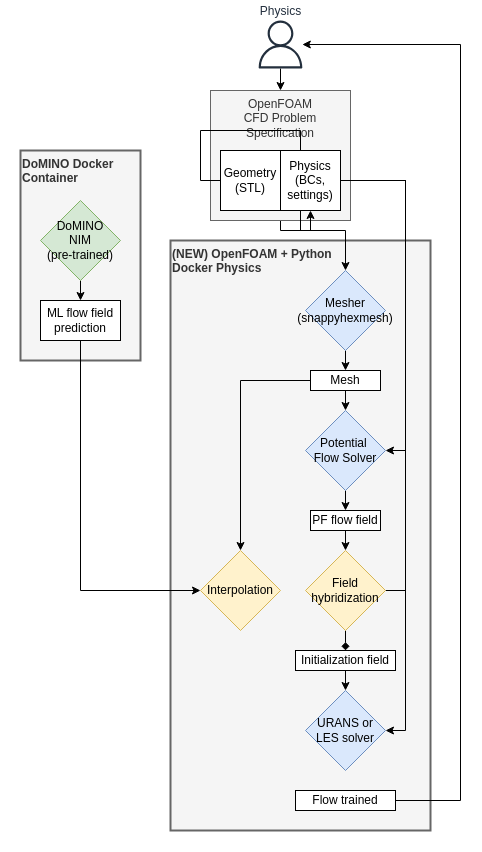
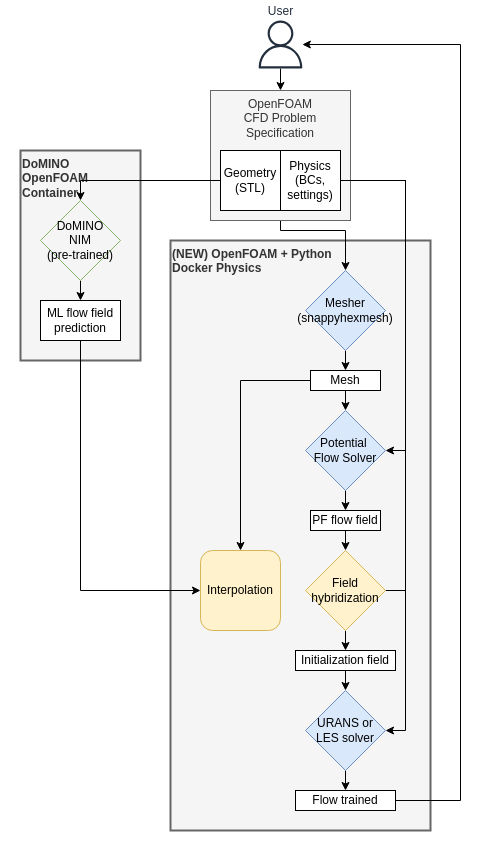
  <mxCell id="0" />
  <mxCell id="1" parent="0" />
  <mxCell id="2" style="edgeStyle=orthogonalEdgeStyle;rounded=0;orthogonalLoop=1;jettySize=auto;html=1;entryX=0.5;entryY=0;entryDx=0;entryDy=0;" edge="1" parent="1" source="3" target="11"><mxGeometry relative="1" as="geometry" /></mxCell>
- <mxCell id="3" value="Physics" style="sketch=0;outlineConnect=0;fontColor=#232F3E;gradientColor=none;fillColor=#232F3D;strokeColor=none;dashed=0;verticalLabelPosition=top;verticalAlign=bottom;align=center;fontSize=12;fontStyle=0;aspect=fixed;pointerEvents=1;shape=mxgraph.aws4.user;html=1;labelPosition=center;" vertex="1" parent="1"><mxGeometry x="256" y="20" width="48" height="48" as="geometry" /></mxCell>
+ <mxCell id="3" value="User" style="sketch=0;outlineConnect=0;fontColor=#232F3E;gradientColor=none;fillColor=#232F3D;strokeColor=none;dashed=0;verticalLabelPosition=top;verticalAlign=bottom;align=center;fontSize=12;fontStyle=0;aspect=fixed;pointerEvents=1;shape=mxgraph.aws4.user;html=1;labelPosition=center;" vertex="1" parent="1"><mxGeometry x="256" y="20" width="48" height="48" as="geometry" /></mxCell>
  <mxCell id="4" value="&lt;b&gt;(NEW) OpenFOAM + Python&amp;nbsp;&lt;/b&gt;&lt;div&gt;&lt;b&gt;Docker Physics&lt;/b&gt;&lt;/div&gt;" style="rounded=0;whiteSpace=wrap;html=1;fillColor=#f5f5f5;strokeColor=#666666;align=left;verticalAlign=top;strokeWidth=2;fontColor=#333333;" vertex="1" parent="1"><mxGeometry x="170" y="240" width="260" height="590" as="geometry" /></mxCell>
- <mxCell id="5" value="&lt;b&gt;DoMINO Docker&amp;nbsp;&lt;/b&gt;&lt;div&gt;&lt;b&gt;Container&lt;/b&gt;&lt;/div&gt;" style="rounded=0;whiteSpace=wrap;html=1;fillColor=#f5f5f5;strokeColor=#666666;align=left;verticalAlign=top;fontColor=#333333;strokeWidth=2;" vertex="1" parent="1"><mxGeometry x="20" y="150" width="120" height="210" as="geometry" /></mxCell>
+ <mxCell id="5" value="&lt;b&gt;DoMINO OpenFOAM&amp;nbsp;&lt;/b&gt;&lt;div&gt;&lt;b&gt;Container&lt;/b&gt;&lt;/div&gt;" style="rounded=0;whiteSpace=wrap;html=1;fillColor=#f5f5f5;strokeColor=#666666;align=left;verticalAlign=top;fontColor=#333333;strokeWidth=2;" vertex="1" parent="1"><mxGeometry x="20" y="150" width="120" height="210" as="geometry" /></mxCell>
  <mxCell id="6" style="edgeStyle=orthogonalEdgeStyle;rounded=0;orthogonalLoop=1;jettySize=auto;html=1;exitX=0.5;exitY=1;exitDx=0;exitDy=0;entryX=0.5;entryY=0;entryDx=0;entryDy=0;" edge="1" parent="1" source="7" target="9"><mxGeometry relative="1" as="geometry" /></mxCell>
- <mxCell id="7" value="DoMINO&lt;div&gt;NIM&lt;/div&gt;&lt;div&gt;(pre-trained)&lt;/div&gt;" style="rhombus;whiteSpace=wrap;html=1;labelBackgroundColor=none;fillColor=#d5e8d4;strokeColor=#82b366;" vertex="1" parent="1"><mxGeometry x="40" y="200" width="80" height="80" as="geometry" /></mxCell>
+ <mxCell id="7" value="DoMINO&lt;div&gt;NIM&lt;/div&gt;&lt;div&gt;(pre-trained)&lt;/div&gt;" style="rhombus;whiteSpace=wrap;html=1;labelBackgroundColor=none;fillColor=#f5f5f5;strokeColor=#82b366;" vertex="1" parent="1"><mxGeometry x="40" y="200" width="80" height="80" as="geometry" /></mxCell>
  <mxCell id="8" style="edgeStyle=orthogonalEdgeStyle;rounded=0;orthogonalLoop=1;jettySize=auto;html=1;exitX=0.5;exitY=1;exitDx=0;exitDy=0;entryX=0;entryY=0.5;entryDx=0;entryDy=0;" edge="1" parent="1" source="9" target="33"><mxGeometry relative="1" as="geometry" /></mxCell>
  <mxCell id="9" value="ML flow field&lt;div&gt;prediction&lt;/div&gt;" style="rounded=0;whiteSpace=wrap;html=1;" vertex="1" parent="1"><mxGeometry x="40" y="300" width="80" height="40" as="geometry" /></mxCell>
  <mxCell id="10" style="edgeStyle=orthogonalEdgeStyle;rounded=0;orthogonalLoop=1;jettySize=auto;html=1;exitX=0.5;exitY=1;exitDx=0;exitDy=0;entryX=0.5;entryY=0;entryDx=0;entryDy=0;" edge="1" parent="1" source="11" target="19"><mxGeometry relative="1" as="geometry"><Array as="points"><mxPoint x="280" y="230" /><mxPoint x="345" y="230" /></Array></mxGeometry></mxCell>
  <mxCell id="11" value="&lt;span style=&quot;text-wrap-mode: nowrap;&quot;&gt;OpenFOAM&lt;/span&gt;&lt;div style=&quot;text-wrap-mode: nowrap;&quot;&gt;CFD Problem&lt;/div&gt;&lt;div style=&quot;text-wrap-mode: nowrap;&quot;&gt;Specification&lt;/div&gt;" style="rounded=0;whiteSpace=wrap;html=1;verticalAlign=top;fillColor=#f5f5f5;fontColor=#333333;strokeColor=#666666;" vertex="1" parent="1"><mxGeometry x="210" y="90" width="140" height="130" as="geometry" /></mxCell>
- <mxCell id="12" style="edgeStyle=orthogonalEdgeStyle;rounded=0;orthogonalLoop=1;jettySize=auto;html=1;exitX=0;exitY=0.5;exitDx=0;exitDy=0;" edge="1" parent="1" source="13" target="17"><mxGeometry relative="1" as="geometry" /></mxCell>
+ <mxCell id="12" style="edgeStyle=orthogonalEdgeStyle;rounded=0;orthogonalLoop=1;jettySize=auto;html=1;exitX=0;exitY=0.5;exitDx=0;exitDy=0;entryX=0.5;entryY=0;entryDx=0;entryDy=0;" edge="1" parent="1" source="13" target="7"><mxGeometry relative="1" as="geometry" /></mxCell>
  <mxCell id="13" value="Geometry&lt;div&gt;(STL)&lt;/div&gt;" style="rounded=0;whiteSpace=wrap;html=1;" vertex="1" parent="1"><mxGeometry x="220" y="150" width="60" height="60" as="geometry" /></mxCell>
  <mxCell id="14" style="edgeStyle=orthogonalEdgeStyle;rounded=0;orthogonalLoop=1;jettySize=auto;html=1;exitX=1;exitY=0.5;exitDx=0;exitDy=0;entryX=1;entryY=0.5;entryDx=0;entryDy=0;" edge="1" parent="1" source="17" target="24"><mxGeometry relative="1" as="geometry" /></mxCell>
  <mxCell id="15" style="edgeStyle=orthogonalEdgeStyle;rounded=0;orthogonalLoop=1;jettySize=auto;html=1;exitX=1;exitY=0.5;exitDx=0;exitDy=0;entryX=1;entryY=0.5;entryDx=0;entryDy=0;endArrow=none;" edge="1" parent="1" source="17" target="26"><mxGeometry relative="1" as="geometry" /></mxCell>
  <mxCell id="16" style="edgeStyle=orthogonalEdgeStyle;rounded=0;orthogonalLoop=1;jettySize=auto;html=1;exitX=1;exitY=0.5;exitDx=0;exitDy=0;entryX=1;entryY=0.5;entryDx=0;entryDy=0;" edge="1" parent="1" source="17" target="32"><mxGeometry relative="1" as="geometry" /></mxCell>
  <mxCell id="17" value="Physics (BCs, settings)" style="rounded=0;whiteSpace=wrap;html=1;" vertex="1" parent="1"><mxGeometry x="280" y="150" width="60" height="60" as="geometry" /></mxCell>
  <mxCell id="18" style="edgeStyle=orthogonalEdgeStyle;rounded=0;orthogonalLoop=1;jettySize=auto;html=1;exitX=0.5;exitY=1;exitDx=0;exitDy=0;entryX=0.5;entryY=0;entryDx=0;entryDy=0;" edge="1" parent="1" source="19" target="22"><mxGeometry relative="1" as="geometry" /></mxCell>
  <mxCell id="19" value="Mesher&lt;div&gt;(snappyhexmesh)&lt;/div&gt;" style="rhombus;whiteSpace=wrap;html=1;fillColor=#dae8fc;strokeColor=#6c8ebf;" vertex="1" parent="1"><mxGeometry x="305" y="270" width="80" height="80" as="geometry" /></mxCell>
  <mxCell id="20" style="edgeStyle=orthogonalEdgeStyle;rounded=0;orthogonalLoop=1;jettySize=auto;html=1;exitX=0.5;exitY=1;exitDx=0;exitDy=0;entryX=0.5;entryY=0;entryDx=0;entryDy=0;" edge="1" parent="1" source="22" target="24"><mxGeometry relative="1" as="geometry" /></mxCell>
  <mxCell id="21" style="edgeStyle=orthogonalEdgeStyle;rounded=0;orthogonalLoop=1;jettySize=auto;html=1;exitX=0;exitY=0.5;exitDx=0;exitDy=0;entryX=0.5;entryY=0;entryDx=0;entryDy=0;" edge="1" parent="1" source="22" target="33"><mxGeometry relative="1" as="geometry" /></mxCell>
  <mxCell id="22" value="Mesh" style="rounded=0;whiteSpace=wrap;html=1;" vertex="1" parent="1"><mxGeometry x="310" y="370" width="70" height="20" as="geometry" /></mxCell>
  <mxCell id="23" style="edgeStyle=orthogonalEdgeStyle;rounded=0;orthogonalLoop=1;jettySize=auto;html=1;exitX=0.5;exitY=1;exitDx=0;exitDy=0;entryX=0.5;entryY=0;entryDx=0;entryDy=0;" edge="1" parent="1" source="24" target="28"><mxGeometry relative="1" as="geometry" /></mxCell>
  <mxCell id="24" value="Potential&amp;nbsp;&lt;div&gt;Flow Solver&lt;/div&gt;" style="rhombus;whiteSpace=wrap;html=1;fillColor=#dae8fc;strokeColor=#6c8ebf;" vertex="1" parent="1"><mxGeometry x="305" y="410" width="80" height="80" as="geometry" /></mxCell>
- <mxCell id="25" style="edgeStyle=orthogonalEdgeStyle;rounded=0;orthogonalLoop=1;jettySize=auto;html=1;exitX=0.5;exitY=1;exitDx=0;exitDy=0;entryX=0.5;entryY=0;entryDx=0;entryDy=0;endArrow=diamond;" edge="1" parent="1" source="26" target="30"><mxGeometry relative="1" as="geometry" /></mxCell>
+ <mxCell id="25" style="edgeStyle=orthogonalEdgeStyle;rounded=0;orthogonalLoop=1;jettySize=auto;html=1;exitX=0.5;exitY=1;exitDx=0;exitDy=0;entryX=0.5;entryY=0;entryDx=0;entryDy=0;" edge="1" parent="1" source="26" target="30"><mxGeometry relative="1" as="geometry" /></mxCell>
  <mxCell id="26" value="Field hybridization" style="rhombus;whiteSpace=wrap;html=1;fillColor=#fff2cc;strokeColor=#d6b656;" vertex="1" parent="1"><mxGeometry x="305" y="550" width="80" height="80" as="geometry" /></mxCell>
  <mxCell id="27" style="edgeStyle=orthogonalEdgeStyle;rounded=0;orthogonalLoop=1;jettySize=auto;html=1;exitX=0.5;exitY=1;exitDx=0;exitDy=0;entryX=0.5;entryY=0;entryDx=0;entryDy=0;" edge="1" parent="1" source="28" target="26"><mxGeometry relative="1" as="geometry" /></mxCell>
  <mxCell id="28" value="PF flow field" style="rounded=0;whiteSpace=wrap;html=1;" vertex="1" parent="1"><mxGeometry x="310" y="510" width="70" height="20" as="geometry" /></mxCell>
  <mxCell id="29" style="edgeStyle=orthogonalEdgeStyle;rounded=0;orthogonalLoop=1;jettySize=auto;html=1;exitX=0.5;exitY=1;exitDx=0;exitDy=0;entryX=0.5;entryY=0;entryDx=0;entryDy=0;" edge="1" parent="1" source="30" target="32"><mxGeometry relative="1" as="geometry" /></mxCell>
  <mxCell id="30" value="Initialization field" style="rounded=0;whiteSpace=wrap;html=1;" vertex="1" parent="1"><mxGeometry x="295" y="650" width="100" height="20" as="geometry" /></mxCell>
+ <mxCell id="31" style="edgeStyle=orthogonalEdgeStyle;rounded=0;orthogonalLoop=1;jettySize=auto;html=1;exitX=0.5;exitY=1;exitDx=0;exitDy=0;entryX=0.5;entryY=0;entryDx=0;entryDy=0;" edge="1" parent="1" source="32" target="35"><mxGeometry relative="1" as="geometry" /></mxCell>
  <mxCell id="32" value="URANS or LES solver" style="rhombus;whiteSpace=wrap;html=1;fillColor=#dae8fc;strokeColor=#6c8ebf;" vertex="1" parent="1"><mxGeometry x="305" y="690" width="80" height="80" as="geometry" /></mxCell>
- <mxCell id="33" value="Interpolation" style="rhombus;whiteSpace=wrap;html=1;fillColor=#fff2cc;strokeColor=#d6b656;" vertex="1" parent="1"><mxGeometry x="200" y="550" width="80" height="80" as="geometry" /></mxCell>
+ <mxCell id="33" value="Interpolation" style="whiteSpace=wrap;html=1;fillColor=#fff2cc;strokeColor=#d6b656;rounded=1;" vertex="1" parent="1"><mxGeometry x="200" y="550" width="80" height="80" as="geometry" /></mxCell>
  <mxCell id="34" style="edgeStyle=orthogonalEdgeStyle;rounded=0;orthogonalLoop=1;jettySize=auto;html=1;exitX=1;exitY=0.5;exitDx=0;exitDy=0;" edge="1" parent="1" source="35" target="3"><mxGeometry relative="1" as="geometry"><Array as="points"><mxPoint x="460" y="800" /><mxPoint x="460" y="44" /></Array></mxGeometry></mxCell>
  <mxCell id="35" value="Flow trained" style="rounded=0;whiteSpace=wrap;html=1;" vertex="1" parent="1"><mxGeometry x="295" y="790" width="100" height="20" as="geometry" /></mxCell>
